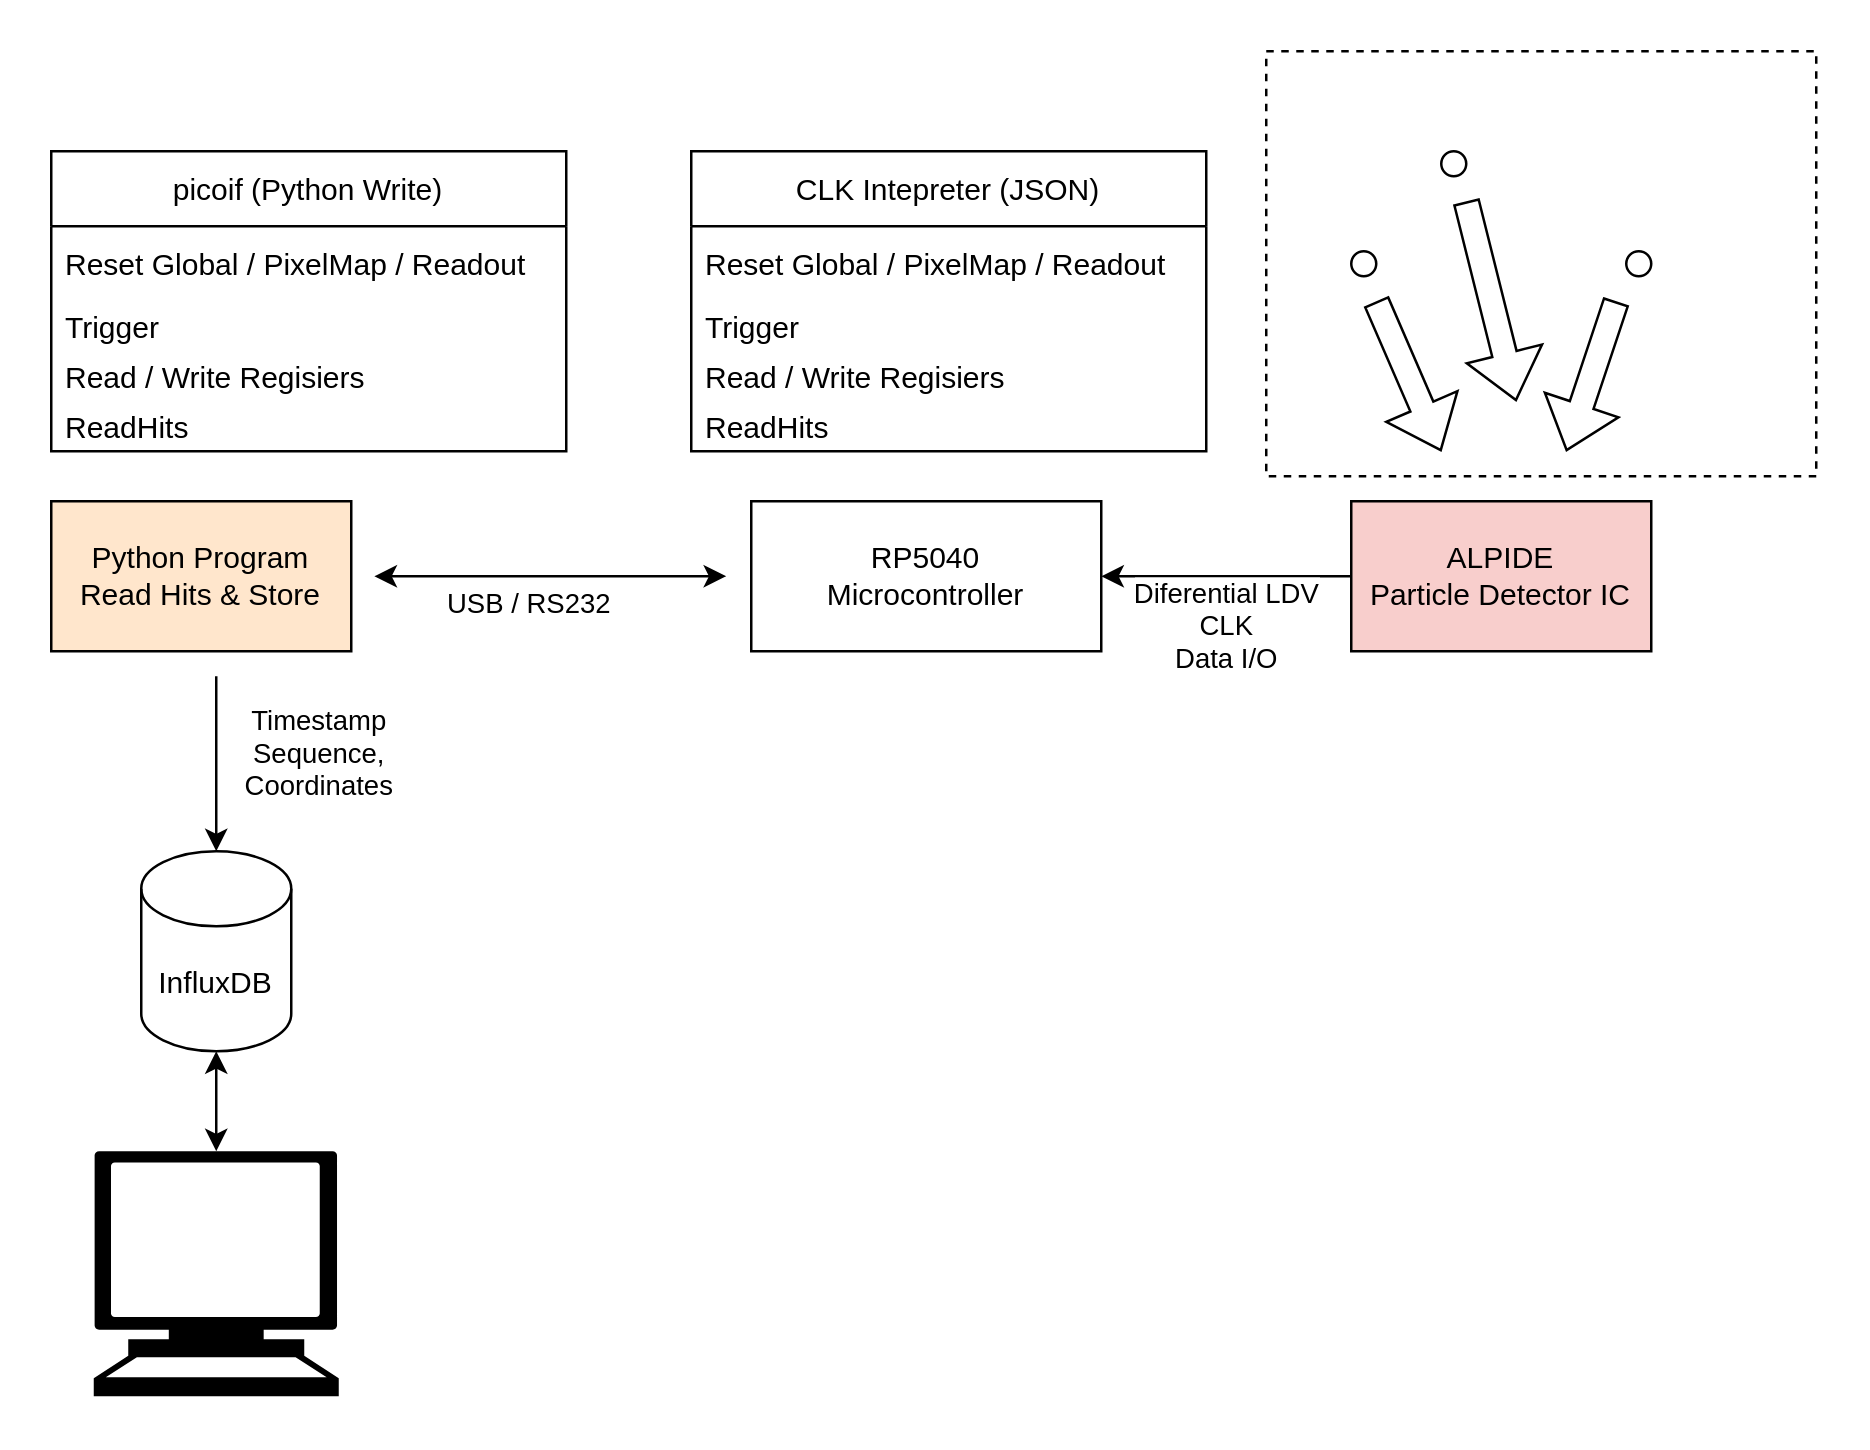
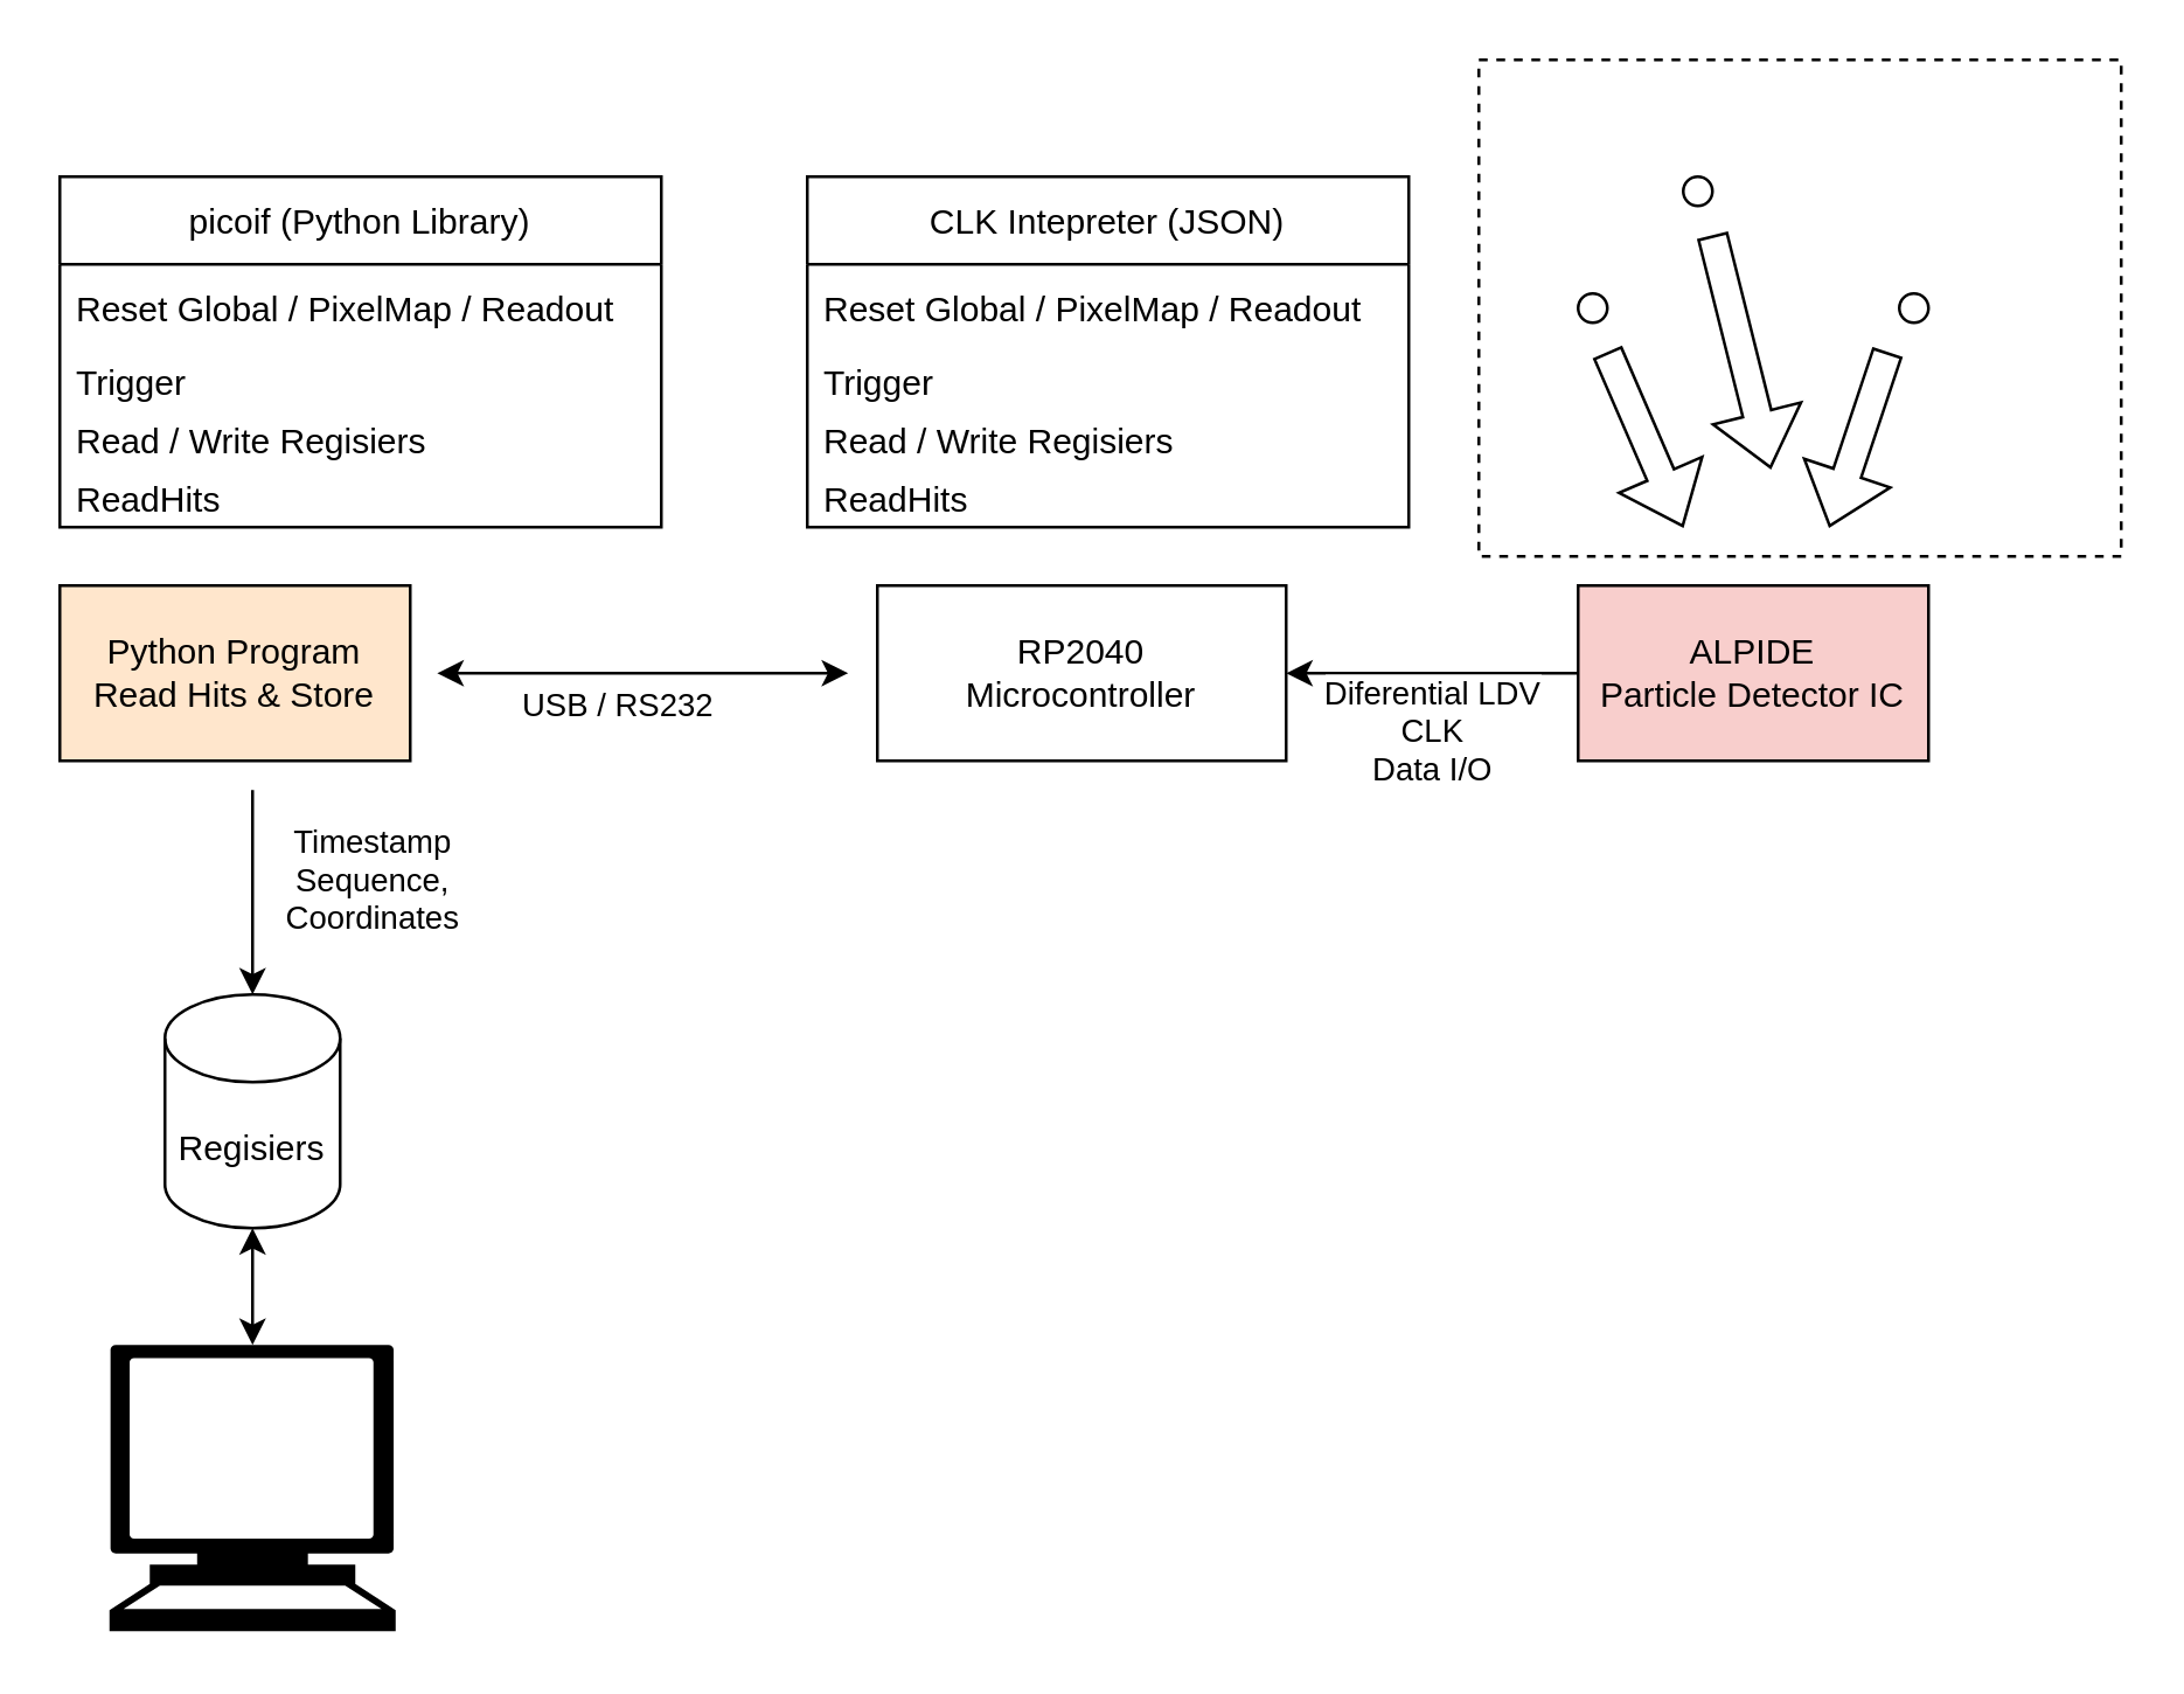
  <mxCell id="0" />
  <mxCell id="1" parent="0" />
  <mxCell id="2" value="" style="rounded=0;whiteSpace=wrap;html=1;sketch=0;dashed=1;shadow=0;" vertex="1" parent="1"><mxGeometry x="506" y="20" width="220" height="170" as="geometry" /></mxCell>
- <mxCell id="3" value="InfluxDB" style="shape=cylinder3;whiteSpace=wrap;html=1;boundedLbl=1;backgroundOutline=1;size=15;" vertex="1" parent="1"><mxGeometry x="56" y="340" width="60" height="80" as="geometry" /></mxCell>
+ <mxCell id="3" value="Regisiers" style="shape=cylinder3;whiteSpace=wrap;html=1;boundedLbl=1;backgroundOutline=1;size=15;" vertex="1" parent="1"><mxGeometry x="56" y="340" width="60" height="80" as="geometry" /></mxCell>
  <mxCell id="4" value="ALPIDE&lt;br&gt;Particle Detector IC" style="rounded=0;whiteSpace=wrap;html=1;fillColor=#f8cecc;" vertex="1" parent="1"><mxGeometry x="540" y="200" width="120" height="60" as="geometry" /></mxCell>
- <mxCell id="5" value="RP5040&lt;br&gt;Microcontroller" style="rounded=0;whiteSpace=wrap;html=1;" vertex="1" parent="1"><mxGeometry x="300" y="200" width="140" height="60" as="geometry" /></mxCell>
+ <mxCell id="5" value="RP2040&lt;br&gt;Microcontroller" style="rounded=0;whiteSpace=wrap;html=1;" vertex="1" parent="1"><mxGeometry x="300" y="200" width="140" height="60" as="geometry" /></mxCell>
  <mxCell id="6" value="Python Program&lt;br&gt;Read Hits &amp;amp; Store" style="rounded=0;whiteSpace=wrap;html=1;fillColor=#ffe6cc;" vertex="1" parent="1"><mxGeometry x="20" y="200" width="120" height="60" as="geometry" /></mxCell>
  <mxCell id="7" value="Diferential LDV&lt;br&gt;CLK&lt;br&gt;Data I/O" style="endArrow=none;startArrow=classic;html=1;rounded=0;exitX=1;exitY=0.5;exitDx=0;exitDy=0;entryX=0;entryY=0.5;entryDx=0;entryDy=0;" edge="1" parent="1" source="5" target="4"><mxGeometry y="-20" width="50" height="50" relative="1" as="geometry"><mxPoint x="490" y="270" as="sourcePoint" /><mxPoint x="540" y="220" as="targetPoint" /><mxPoint as="offset" /></mxGeometry></mxCell>
  <mxCell id="8" value="" style="endArrow=classic;startArrow=classic;html=1;rounded=0;exitX=1.077;exitY=0.5;exitDx=0;exitDy=0;exitPerimeter=0;" edge="1" parent="1" source="6"><mxGeometry width="50" height="50" relative="1" as="geometry"><mxPoint x="130" y="230" as="sourcePoint" /><mxPoint x="290" y="230" as="targetPoint" /></mxGeometry></mxCell>
  <mxCell id="9" value="USB / RS232" style="edgeLabel;html=1;align=center;verticalAlign=middle;resizable=0;points=[];" vertex="1" connectable="0" parent="8"><mxGeometry x="-0.424" y="-1" relative="1" as="geometry"><mxPoint x="20" y="9" as="offset" /></mxGeometry></mxCell>
  <mxCell id="10" value="CLK Intepreter (JSON)" style="swimlane;fontStyle=0;childLayout=stackLayout;horizontal=1;startSize=30;horizontalStack=0;resizeParent=1;resizeParentMax=0;resizeLast=0;collapsible=1;marginBottom=0;" vertex="1" parent="1"><mxGeometry x="276" y="60" width="206" height="120" as="geometry" /></mxCell>
  <mxCell id="11" value="Reset Global / PixelMap / Readout" style="text;strokeColor=none;fillColor=none;align=left;verticalAlign=middle;spacingLeft=4;spacingRight=4;overflow=hidden;points=[[0,0.5],[1,0.5]];portConstraint=eastwest;rotatable=0;" vertex="1" parent="10"><mxGeometry y="30" width="206" height="30" as="geometry" /></mxCell>
  <mxCell id="12" value="Trigger" style="text;strokeColor=none;fillColor=none;align=left;verticalAlign=middle;spacingLeft=4;spacingRight=4;overflow=hidden;points=[[0,0.5],[1,0.5]];portConstraint=eastwest;rotatable=0;" vertex="1" parent="10"><mxGeometry y="60" width="206" height="20" as="geometry" /></mxCell>
  <mxCell id="13" value="Read / Write Regisiers" style="text;strokeColor=none;fillColor=none;align=left;verticalAlign=middle;spacingLeft=4;spacingRight=4;overflow=hidden;points=[[0,0.5],[1,0.5]];portConstraint=eastwest;rotatable=0;" vertex="1" parent="10"><mxGeometry y="80" width="206" height="20" as="geometry" /></mxCell>
  <mxCell id="14" value="ReadHits" style="text;strokeColor=none;fillColor=none;align=left;verticalAlign=middle;spacingLeft=4;spacingRight=4;overflow=hidden;points=[[0,0.5],[1,0.5]];portConstraint=eastwest;rotatable=0;" vertex="1" parent="10"><mxGeometry y="100" width="206" height="20" as="geometry" /></mxCell>
  <mxCell id="15" value="" style="shape=mxgraph.signs.tech.computer;html=1;pointerEvents=1;fillColor=#000000;strokeColor=none;verticalLabelPosition=bottom;verticalAlign=top;align=center;" vertex="1" parent="1"><mxGeometry x="37" y="460" width="98" height="98" as="geometry" /></mxCell>
  <mxCell id="16" value="" style="ellipse;whiteSpace=wrap;html=1;aspect=fixed;" vertex="1" parent="1"><mxGeometry x="540" y="100" width="10" height="10" as="geometry" /></mxCell>
  <mxCell id="17" value="" style="shape=flexArrow;endArrow=classic;html=1;rounded=0;" edge="1" parent="1"><mxGeometry width="50" height="50" relative="1" as="geometry"><mxPoint x="550" y="120" as="sourcePoint" /><mxPoint x="576" y="180" as="targetPoint" /></mxGeometry></mxCell>
  <mxCell id="18" value="" style="ellipse;whiteSpace=wrap;html=1;aspect=fixed;" vertex="1" parent="1"><mxGeometry x="576" y="60" width="10" height="10" as="geometry" /></mxCell>
  <mxCell id="19" value="" style="ellipse;whiteSpace=wrap;html=1;aspect=fixed;" vertex="1" parent="1"><mxGeometry x="650" y="100" width="10" height="10" as="geometry" /></mxCell>
  <mxCell id="20" value="" style="shape=flexArrow;endArrow=classic;html=1;rounded=0;" edge="1" parent="1"><mxGeometry width="50" height="50" relative="1" as="geometry"><mxPoint x="586" y="80" as="sourcePoint" /><mxPoint x="606" y="160" as="targetPoint" /></mxGeometry></mxCell>
  <mxCell id="21" value="" style="shape=flexArrow;endArrow=classic;html=1;rounded=0;" edge="1" parent="1"><mxGeometry width="50" height="50" relative="1" as="geometry"><mxPoint x="646" y="120" as="sourcePoint" /><mxPoint x="626" y="180" as="targetPoint" /></mxGeometry></mxCell>
  <mxCell id="22" value="" style="endArrow=classic;html=1;rounded=0;" edge="1" parent="1"><mxGeometry width="50" height="50" relative="1" as="geometry"><mxPoint x="86" y="270" as="sourcePoint" /><mxPoint x="86" y="340" as="targetPoint" /></mxGeometry></mxCell>
  <mxCell id="23" value="Timestamp&lt;br&gt;Sequence,&lt;br&gt;Coordinates" style="edgeLabel;html=1;align=center;verticalAlign=middle;resizable=0;points=[];" vertex="1" connectable="0" parent="22"><mxGeometry x="0.309" relative="1" as="geometry"><mxPoint x="40" y="-16" as="offset" /></mxGeometry></mxCell>
  <mxCell id="24" value="" style="endArrow=classic;startArrow=classic;html=1;rounded=0;entryX=0.5;entryY=1;entryDx=0;entryDy=0;entryPerimeter=0;exitX=0.5;exitY=0;exitDx=0;exitDy=0;exitPerimeter=0;" edge="1" parent="1" source="15" target="3"><mxGeometry width="50" height="50" relative="1" as="geometry"><mxPoint x="66" y="550" as="sourcePoint" /><mxPoint x="116" y="500" as="targetPoint" /></mxGeometry></mxCell>
- <mxCell id="25" value="picoif (Python Write)" style="swimlane;fontStyle=0;childLayout=stackLayout;horizontal=1;startSize=30;horizontalStack=0;resizeParent=1;resizeParentMax=0;resizeLast=0;collapsible=1;marginBottom=0;" vertex="1" parent="1"><mxGeometry x="20" y="60" width="206" height="120" as="geometry" /></mxCell>
+ <mxCell id="25" value="picoif (Python Library)" style="swimlane;fontStyle=0;childLayout=stackLayout;horizontal=1;startSize=30;horizontalStack=0;resizeParent=1;resizeParentMax=0;resizeLast=0;collapsible=1;marginBottom=0;" vertex="1" parent="1"><mxGeometry x="20" y="60" width="206" height="120" as="geometry" /></mxCell>
  <mxCell id="26" value="Reset Global / PixelMap / Readout" style="text;strokeColor=none;fillColor=none;align=left;verticalAlign=middle;spacingLeft=4;spacingRight=4;overflow=hidden;points=[[0,0.5],[1,0.5]];portConstraint=eastwest;rotatable=0;" vertex="1" parent="25"><mxGeometry y="30" width="206" height="30" as="geometry" /></mxCell>
  <mxCell id="27" value="Trigger" style="text;strokeColor=none;fillColor=none;align=left;verticalAlign=middle;spacingLeft=4;spacingRight=4;overflow=hidden;points=[[0,0.5],[1,0.5]];portConstraint=eastwest;rotatable=0;" vertex="1" parent="25"><mxGeometry y="60" width="206" height="20" as="geometry" /></mxCell>
  <mxCell id="28" value="Read / Write Regisiers" style="text;strokeColor=none;fillColor=none;align=left;verticalAlign=middle;spacingLeft=4;spacingRight=4;overflow=hidden;points=[[0,0.5],[1,0.5]];portConstraint=eastwest;rotatable=0;" vertex="1" parent="25"><mxGeometry y="80" width="206" height="20" as="geometry" /></mxCell>
  <mxCell id="29" value="ReadHits" style="text;strokeColor=none;fillColor=none;align=left;verticalAlign=middle;spacingLeft=4;spacingRight=4;overflow=hidden;points=[[0,0.5],[1,0.5]];portConstraint=eastwest;rotatable=0;" vertex="1" parent="25"><mxGeometry y="100" width="206" height="20" as="geometry" /></mxCell>
